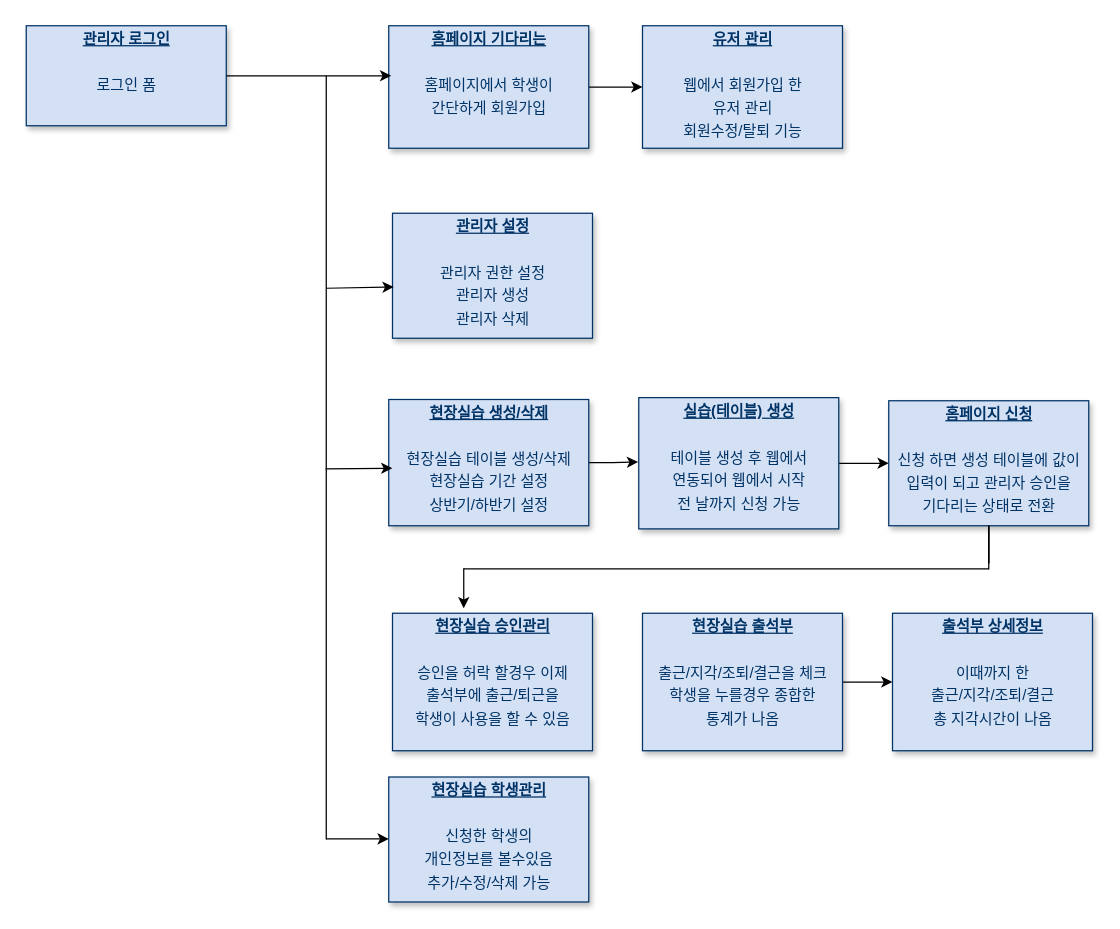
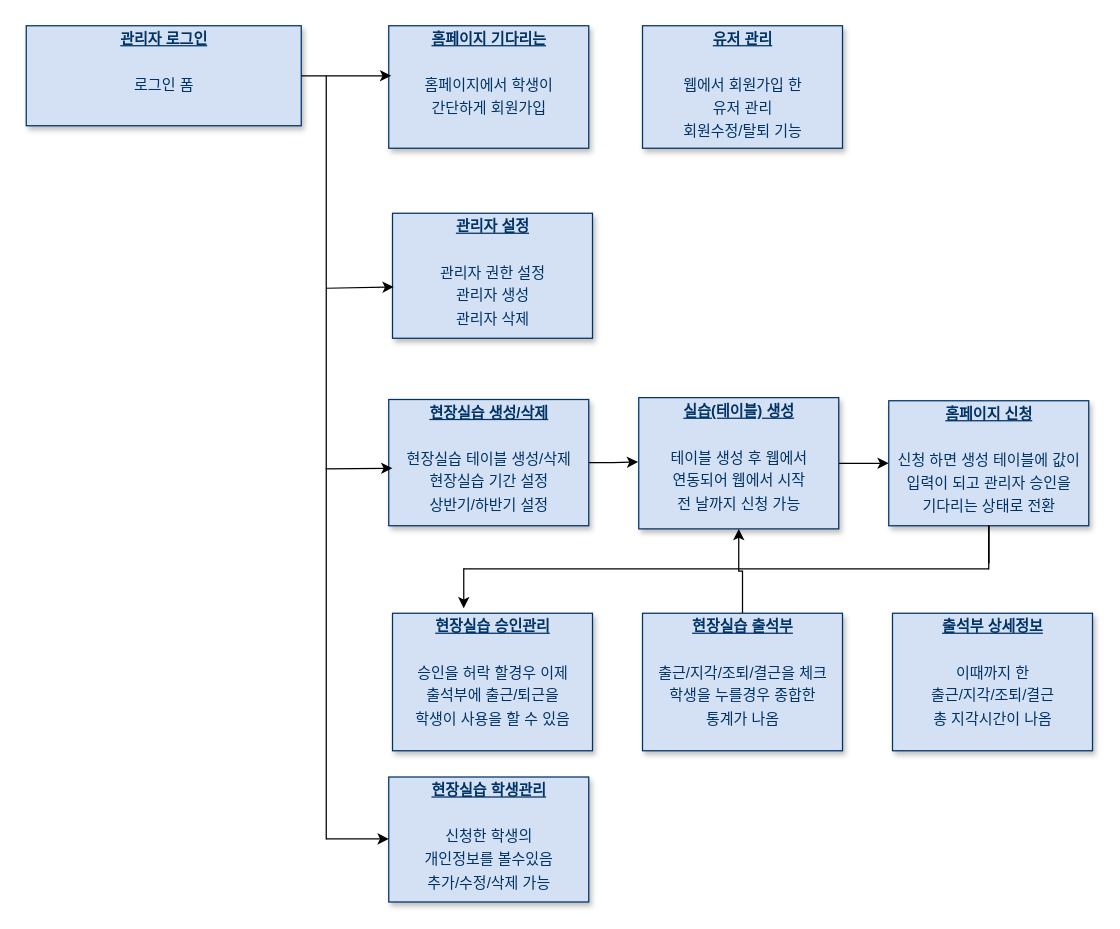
  <mxCell id="0" />
  <mxCell id="1" parent="0" />
- <mxCell id="2" value="&lt;p style=&quot;margin: 0px ; margin-top: 4px ; text-align: center ; text-decoration: underline&quot;&gt;&lt;b&gt;관리자 로그인&lt;/b&gt;&lt;/p&gt;&lt;p style=&quot;margin: 0px ; margin-top: 4px ; text-align: center ; text-decoration: underline&quot;&gt;&lt;br&gt;&lt;/p&gt;&lt;p style=&quot;margin: 4px 0px 0px ; text-align: center&quot;&gt;로그인 폼&lt;/p&gt;" style="verticalAlign=top;align=left;overflow=fill;fontSize=12;fontFamily=Helvetica;html=1;strokeColor=#003366;shadow=1;fillColor=#D4E1F5;fontColor=#003366" parent="1" vertex="1"><mxGeometry x="20.5" y="20" width="160" height="80" as="geometry" /></mxCell>
- <mxCell id="3" value="" style="edgeStyle=orthogonalEdgeStyle;rounded=0;orthogonalLoop=1;jettySize=auto;html=1;" edge="1" parent="1" source="4" target="26"><mxGeometry relative="1" as="geometry" /></mxCell>
+ <mxCell id="2" value="&lt;p style=&quot;margin: 0px ; margin-top: 4px ; text-align: center ; text-decoration: underline&quot;&gt;&lt;b&gt;관리자 로그인&lt;/b&gt;&lt;/p&gt;&lt;p style=&quot;margin: 0px ; margin-top: 4px ; text-align: center ; text-decoration: underline&quot;&gt;&lt;br&gt;&lt;/p&gt;&lt;p style=&quot;margin: 4px 0px 0px ; text-align: center&quot;&gt;로그인 폼&lt;/p&gt;" style="verticalAlign=top;align=left;overflow=fill;fontSize=12;fontFamily=Helvetica;html=1;strokeColor=#003366;shadow=1;fillColor=#D4E1F5;fontColor=#003366" parent="1" vertex="1"><mxGeometry x="20.5" y="20" width="220" height="80" as="geometry" /></mxCell>
  <mxCell id="4" value="&lt;p style=&quot;margin: 0px ; margin-top: 4px ; text-align: center ; text-decoration: underline&quot;&gt;&lt;b&gt;홈페이지 기다리는&lt;/b&gt;&lt;/p&gt;&lt;p style=&quot;margin: 0px ; margin-top: 4px ; text-align: center ; text-decoration: underline&quot;&gt;&lt;b&gt;&lt;br&gt;&lt;/b&gt;&lt;/p&gt;&lt;p style=&quot;margin: 4px 0px 0px ; text-align: center&quot;&gt;홈페이지에서 학생이&lt;/p&gt;&lt;p style=&quot;margin: 4px 0px 0px ; text-align: center&quot;&gt;간단하게 회원가입&lt;/p&gt;" style="verticalAlign=top;align=left;overflow=fill;fontSize=12;fontFamily=Helvetica;html=1;strokeColor=#003366;shadow=1;fillColor=#D4E1F5;fontColor=#003366" vertex="1" parent="1"><mxGeometry x="310.5" y="20" width="160" height="98" as="geometry" /></mxCell>
  <mxCell id="5" value="" style="endArrow=classic;html=1;fontFamily=Helvetica;fontSize=11;fontColor=#000000;align=center;strokeColor=#000000;" edge="1" parent="1" source="2"><mxGeometry width="50" height="50" relative="1" as="geometry"><mxPoint x="180.5" y="111" as="sourcePoint" /><mxPoint x="312.5" y="60" as="targetPoint" /></mxGeometry></mxCell>
  <mxCell id="6" value="&lt;p style=&quot;margin: 4px 0px 0px ; text-decoration: underline&quot;&gt;&lt;b&gt;관리자 설정&lt;/b&gt;&lt;/p&gt;&lt;p style=&quot;margin: 4px 0px 0px ; text-decoration: underline&quot;&gt;&lt;br&gt;&lt;/p&gt;&lt;p style=&quot;margin: 4px 0px 0px&quot;&gt;관리자 권한 설정&lt;/p&gt;&lt;p style=&quot;margin: 4px 0px 0px&quot;&gt;관리자 생성&lt;/p&gt;&lt;p style=&quot;margin: 4px 0px 0px&quot;&gt;관리자 삭제&lt;/p&gt;" style="verticalAlign=top;align=center;overflow=fill;fontSize=12;fontFamily=Helvetica;html=1;strokeColor=#003366;shadow=1;fillColor=#D4E1F5;fontColor=#003366" vertex="1" parent="1"><mxGeometry x="313.5" y="170" width="160" height="100" as="geometry" /></mxCell>
  <mxCell id="7" value="" style="edgeStyle=orthogonalEdgeStyle;rounded=0;orthogonalLoop=1;jettySize=auto;html=1;exitX=1;exitY=0.5;exitDx=0;exitDy=0;" edge="1" parent="1" source="8"><mxGeometry relative="1" as="geometry"><mxPoint x="510" y="369" as="targetPoint" /><Array as="points"><mxPoint x="490" y="369" /></Array></mxGeometry></mxCell>
  <mxCell id="8" value="&lt;p style=&quot;margin: 0px ; margin-top: 4px ; text-align: center ; text-decoration: underline&quot;&gt;&lt;b&gt;현장실습 생성/삭제&lt;/b&gt;&lt;/p&gt;&lt;p style=&quot;margin: 0px ; margin-top: 4px ; text-align: center ; text-decoration: underline&quot;&gt;&lt;b&gt;&lt;br&gt;&lt;/b&gt;&lt;/p&gt;&lt;p style=&quot;margin: 4px 0px 0px ; text-align: center&quot;&gt;현장실습 테이블 생성/삭제&lt;/p&gt;&lt;p style=&quot;margin: 4px 0px 0px ; text-align: center&quot;&gt;현장실습 기간 설정&lt;/p&gt;&lt;p style=&quot;margin: 4px 0px 0px ; text-align: center&quot;&gt;상반기/하반기 설정&lt;/p&gt;&lt;p style=&quot;margin: 0px ; margin-top: 4px ; text-align: center ; text-decoration: underline&quot;&gt;&lt;br&gt;&lt;/p&gt;" style="verticalAlign=top;align=left;overflow=fill;fontSize=12;fontFamily=Helvetica;html=1;strokeColor=#003366;shadow=1;fillColor=#D4E1F5;fontColor=#003366" vertex="1" parent="1"><mxGeometry x="310.5" y="319" width="160" height="101" as="geometry" /></mxCell>
  <mxCell id="9" value="&lt;p style=&quot;margin: 0px ; margin-top: 4px ; text-align: center ; text-decoration: underline&quot;&gt;&lt;b&gt;현장실습 승인관리&lt;/b&gt;&lt;/p&gt;&lt;p style=&quot;margin: 0px ; margin-top: 4px ; text-align: center ; text-decoration: underline&quot;&gt;&lt;b&gt;&lt;br&gt;&lt;/b&gt;&lt;/p&gt;&lt;p style=&quot;margin: 4px 0px 0px ; text-align: center&quot;&gt;승인을 허락 할경우 이제&lt;/p&gt;&lt;p style=&quot;margin: 4px 0px 0px ; text-align: center&quot;&gt;출석부에 출근/퇴근을&lt;/p&gt;&lt;p style=&quot;margin: 4px 0px 0px ; text-align: center&quot;&gt;학생이 사용을 할 수 있음&lt;/p&gt;" style="verticalAlign=top;align=left;overflow=fill;fontSize=12;fontFamily=Helvetica;html=1;strokeColor=#003366;shadow=1;fillColor=#D4E1F5;fontColor=#003366" vertex="1" parent="1"><mxGeometry x="313.5" y="490" width="160" height="110" as="geometry" /></mxCell>
  <mxCell id="10" value="&lt;p style=&quot;margin: 0px ; margin-top: 4px ; text-align: center ; text-decoration: underline&quot;&gt;&lt;b&gt;현장실습 학생관리&lt;/b&gt;&lt;/p&gt;&lt;p style=&quot;margin: 0px ; margin-top: 4px ; text-align: center ; text-decoration: underline&quot;&gt;&lt;b&gt;&lt;br&gt;&lt;/b&gt;&lt;/p&gt;&lt;p style=&quot;margin: 4px 0px 0px ; text-align: center&quot;&gt;신청한 학생의&lt;/p&gt;&lt;p style=&quot;margin: 4px 0px 0px ; text-align: center&quot;&gt;개인정보를 볼수있음&lt;/p&gt;&lt;p style=&quot;margin: 4px 0px 0px ; text-align: center&quot;&gt;추가/수정/삭제 가능&lt;/p&gt;" style="verticalAlign=top;align=left;overflow=fill;fontSize=12;fontFamily=Helvetica;html=1;strokeColor=#003366;shadow=1;fillColor=#D4E1F5;fontColor=#003366" vertex="1" parent="1"><mxGeometry x="310.5" y="621" width="160" height="100" as="geometry" /></mxCell>
- <mxCell id="11" value="" style="edgeStyle=orthogonalEdgeStyle;rounded=0;orthogonalLoop=1;jettySize=auto;html=1;" edge="1" parent="1" source="12" target="13"><mxGeometry relative="1" as="geometry" /></mxCell>
+ <mxCell id="11" value="" style="edgeStyle=orthogonalEdgeStyle;rounded=0;orthogonalLoop=1;jettySize=auto;html=1;" edge="1" parent="1" source="12" target="16"><mxGeometry relative="1" as="geometry" /></mxCell>
  <mxCell id="12" value="&lt;p style=&quot;margin: 0px ; margin-top: 4px ; text-align: center ; text-decoration: underline&quot;&gt;&lt;b&gt;현장실습 출석부&lt;/b&gt;&lt;/p&gt;&lt;p style=&quot;margin: 0px ; margin-top: 4px ; text-align: center ; text-decoration: underline&quot;&gt;&lt;br&gt;&lt;/p&gt;&lt;p style=&quot;margin: 4px 0px 0px ; text-align: center&quot;&gt;출근/지각/조퇴/결근을 체크&lt;/p&gt;&lt;p style=&quot;margin: 4px 0px 0px ; text-align: center&quot;&gt;학생을 누를경우 종합한&lt;/p&gt;&lt;p style=&quot;margin: 4px 0px 0px ; text-align: center&quot;&gt;통계가 나옴&lt;/p&gt;&lt;p style=&quot;margin: 0px ; margin-top: 4px ; text-align: center ; text-decoration: underline&quot;&gt;&lt;br&gt;&lt;/p&gt;" style="verticalAlign=top;align=left;overflow=fill;fontSize=12;fontFamily=Helvetica;html=1;strokeColor=#003366;shadow=1;fillColor=#D4E1F5;fontColor=#003366" vertex="1" parent="1"><mxGeometry x="513.5" y="490" width="160" height="110" as="geometry" /></mxCell>
  <mxCell id="13" value="&lt;p style=&quot;margin: 0px ; margin-top: 4px ; text-align: center ; text-decoration: underline&quot;&gt;&lt;b&gt;출석부 상세정보&lt;/b&gt;&lt;/p&gt;&lt;p style=&quot;margin: 0px ; margin-top: 4px ; text-align: center ; text-decoration: underline&quot;&gt;&lt;br&gt;&lt;/p&gt;&lt;p style=&quot;margin: 4px 0px 0px ; text-align: center&quot;&gt;이때까지 한&lt;/p&gt;&lt;p style=&quot;margin: 4px 0px 0px ; text-align: center&quot;&gt;출근/지각/조퇴/결근&lt;/p&gt;&lt;p style=&quot;margin: 4px 0px 0px ; text-align: center&quot;&gt;총 지각시간이 나옴&lt;/p&gt;" style="verticalAlign=top;align=left;overflow=fill;fontSize=12;fontFamily=Helvetica;html=1;strokeColor=#003366;shadow=1;fillColor=#D4E1F5;fontColor=#003366" vertex="1" parent="1"><mxGeometry x="713.5" y="490" width="160" height="110" as="geometry" /></mxCell>
  <mxCell id="14" value="" style="endArrow=none;html=1;" edge="1" parent="1"><mxGeometry width="50" height="50" relative="1" as="geometry"><mxPoint x="260.5" y="671" as="sourcePoint" /><mxPoint x="260.5" y="60" as="targetPoint" /></mxGeometry></mxCell>
  <mxCell id="15" value="" style="edgeStyle=orthogonalEdgeStyle;rounded=0;orthogonalLoop=1;jettySize=auto;html=1;" edge="1" parent="1" source="16" target="19"><mxGeometry relative="1" as="geometry" /></mxCell>
  <mxCell id="16" value="&lt;p style=&quot;margin: 0px ; margin-top: 4px ; text-align: center ; text-decoration: underline&quot;&gt;&lt;b&gt;실습(테이블) 생성&lt;/b&gt;&lt;/p&gt;&lt;p style=&quot;margin: 0px ; margin-top: 4px ; text-align: center ; text-decoration: underline&quot;&gt;&lt;b&gt;&lt;br&gt;&lt;/b&gt;&lt;/p&gt;&lt;p style=&quot;margin: 4px 0px 0px ; text-align: center&quot;&gt;테이블 생성 후 웹에서&lt;/p&gt;&lt;p style=&quot;margin: 4px 0px 0px ; text-align: center&quot;&gt;연동되어 웹에서 시작&lt;/p&gt;&lt;p style=&quot;margin: 4px 0px 0px ; text-align: center&quot;&gt;전 날까지 신청 가능&lt;/p&gt;" style="verticalAlign=top;align=left;overflow=fill;fontSize=12;fontFamily=Helvetica;html=1;strokeColor=#003366;shadow=1;fillColor=#D4E1F5;fontColor=#003366" vertex="1" parent="1"><mxGeometry x="510.5" y="317.5" width="160" height="105" as="geometry" /></mxCell>
  <mxCell id="17" value="" style="endArrow=classic;html=1;entryX=0.006;entryY=0.59;entryDx=0;entryDy=0;entryPerimeter=0;" edge="1" parent="1" target="6"><mxGeometry width="50" height="50" relative="1" as="geometry"><mxPoint x="260.5" y="230" as="sourcePoint" /><mxPoint x="310.5" y="230" as="targetPoint" /></mxGeometry></mxCell>
  <mxCell id="18" value="" style="endArrow=classic;html=1;entryX=0.003;entryY=0.547;entryDx=0;entryDy=0;entryPerimeter=0;" edge="1" parent="1"><mxGeometry width="50" height="50" relative="1" as="geometry"><mxPoint x="260" y="374.5" as="sourcePoint" /><mxPoint x="313.412" y="373.971" as="targetPoint" /></mxGeometry></mxCell>
  <mxCell id="19" value="&lt;p style=&quot;margin: 0px ; margin-top: 4px ; text-align: center ; text-decoration: underline&quot;&gt;&lt;b&gt;홈페이지 신청&lt;/b&gt;&lt;/p&gt;&lt;p style=&quot;margin: 0px ; margin-top: 4px ; text-align: center ; text-decoration: underline&quot;&gt;&lt;br&gt;&lt;/p&gt;&lt;p style=&quot;margin: 4px 0px 0px ; text-align: center&quot;&gt;신청 하면 생성 테이블에 값이&lt;/p&gt;&lt;p style=&quot;margin: 4px 0px 0px ; text-align: center&quot;&gt;입력이 되고 관리자 승인을&lt;/p&gt;&lt;p style=&quot;margin: 4px 0px 0px ; text-align: center&quot;&gt;기다리는 상태로 전환&lt;/p&gt;" style="verticalAlign=top;align=left;overflow=fill;fontSize=12;fontFamily=Helvetica;html=1;strokeColor=#003366;shadow=1;fillColor=#D4E1F5;fontColor=#003366" vertex="1" parent="1"><mxGeometry x="710.5" y="320" width="160" height="100" as="geometry" /></mxCell>
  <mxCell id="20" value="" style="endArrow=classic;html=1;" edge="1" parent="1"><mxGeometry width="50" height="50" relative="1" as="geometry"><mxPoint x="260.5" y="670.5" as="sourcePoint" /><mxPoint x="310.5" y="670.5" as="targetPoint" /></mxGeometry></mxCell>
  <mxCell id="21" value="" style="endArrow=none;html=1;entryX=0.5;entryY=1;entryDx=0;entryDy=0;" edge="1" parent="1" target="19"><mxGeometry width="50" height="50" relative="1" as="geometry"><mxPoint x="790.5" y="450" as="sourcePoint" /><mxPoint x="820.5" y="440" as="targetPoint" /></mxGeometry></mxCell>
  <mxCell id="22" value="" style="endArrow=none;html=1;" edge="1" parent="1"><mxGeometry width="50" height="50" relative="1" as="geometry"><mxPoint x="790.5" y="454.5" as="sourcePoint" /><mxPoint x="370.5" y="454.5" as="targetPoint" /></mxGeometry></mxCell>
  <mxCell id="23" value="" style="endArrow=classic;html=1;" edge="1" parent="1"><mxGeometry width="50" height="50" relative="1" as="geometry"><mxPoint x="370.5" y="454" as="sourcePoint" /><mxPoint x="370.5" y="486" as="targetPoint" /></mxGeometry></mxCell>
  <mxCell id="24" value="" style="endArrow=none;html=1;entryX=0.5;entryY=1;entryDx=0;entryDy=0;" edge="1" parent="1" target="19"><mxGeometry width="50" height="50" relative="1" as="geometry"><mxPoint x="790.5" y="450" as="sourcePoint" /><mxPoint x="790.5" y="420.286" as="targetPoint" /></mxGeometry></mxCell>
  <mxCell id="25" value="" style="endArrow=none;html=1;entryX=0.5;entryY=1;entryDx=0;entryDy=0;" edge="1" parent="1" target="19"><mxGeometry width="50" height="50" relative="1" as="geometry"><mxPoint x="790.5" y="455" as="sourcePoint" /><mxPoint x="790.5" y="420.286" as="targetPoint" /></mxGeometry></mxCell>
  <mxCell id="26" value="&lt;p style=&quot;margin: 0px ; margin-top: 4px ; text-align: center ; text-decoration: underline&quot;&gt;&lt;b&gt;유저 관리&lt;/b&gt;&lt;/p&gt;&lt;p style=&quot;margin: 0px ; margin-top: 4px ; text-align: center ; text-decoration: underline&quot;&gt;&lt;b&gt;&lt;br&gt;&lt;/b&gt;&lt;/p&gt;&lt;p style=&quot;margin: 4px 0px 0px ; text-align: center&quot;&gt;웹에서 회원가입 한&lt;/p&gt;&lt;p style=&quot;margin: 4px 0px 0px ; text-align: center&quot;&gt;유저 관리&lt;/p&gt;&lt;p style=&quot;margin: 4px 0px 0px ; text-align: center&quot;&gt;&lt;span&gt;회원수정/탈퇴 기능&lt;/span&gt;&lt;/p&gt;" style="verticalAlign=top;align=left;overflow=fill;fontSize=12;fontFamily=Helvetica;html=1;strokeColor=#003366;shadow=1;fillColor=#D4E1F5;fontColor=#003366" vertex="1" parent="1"><mxGeometry x="513.5" y="20" width="160" height="98" as="geometry" /></mxCell>
